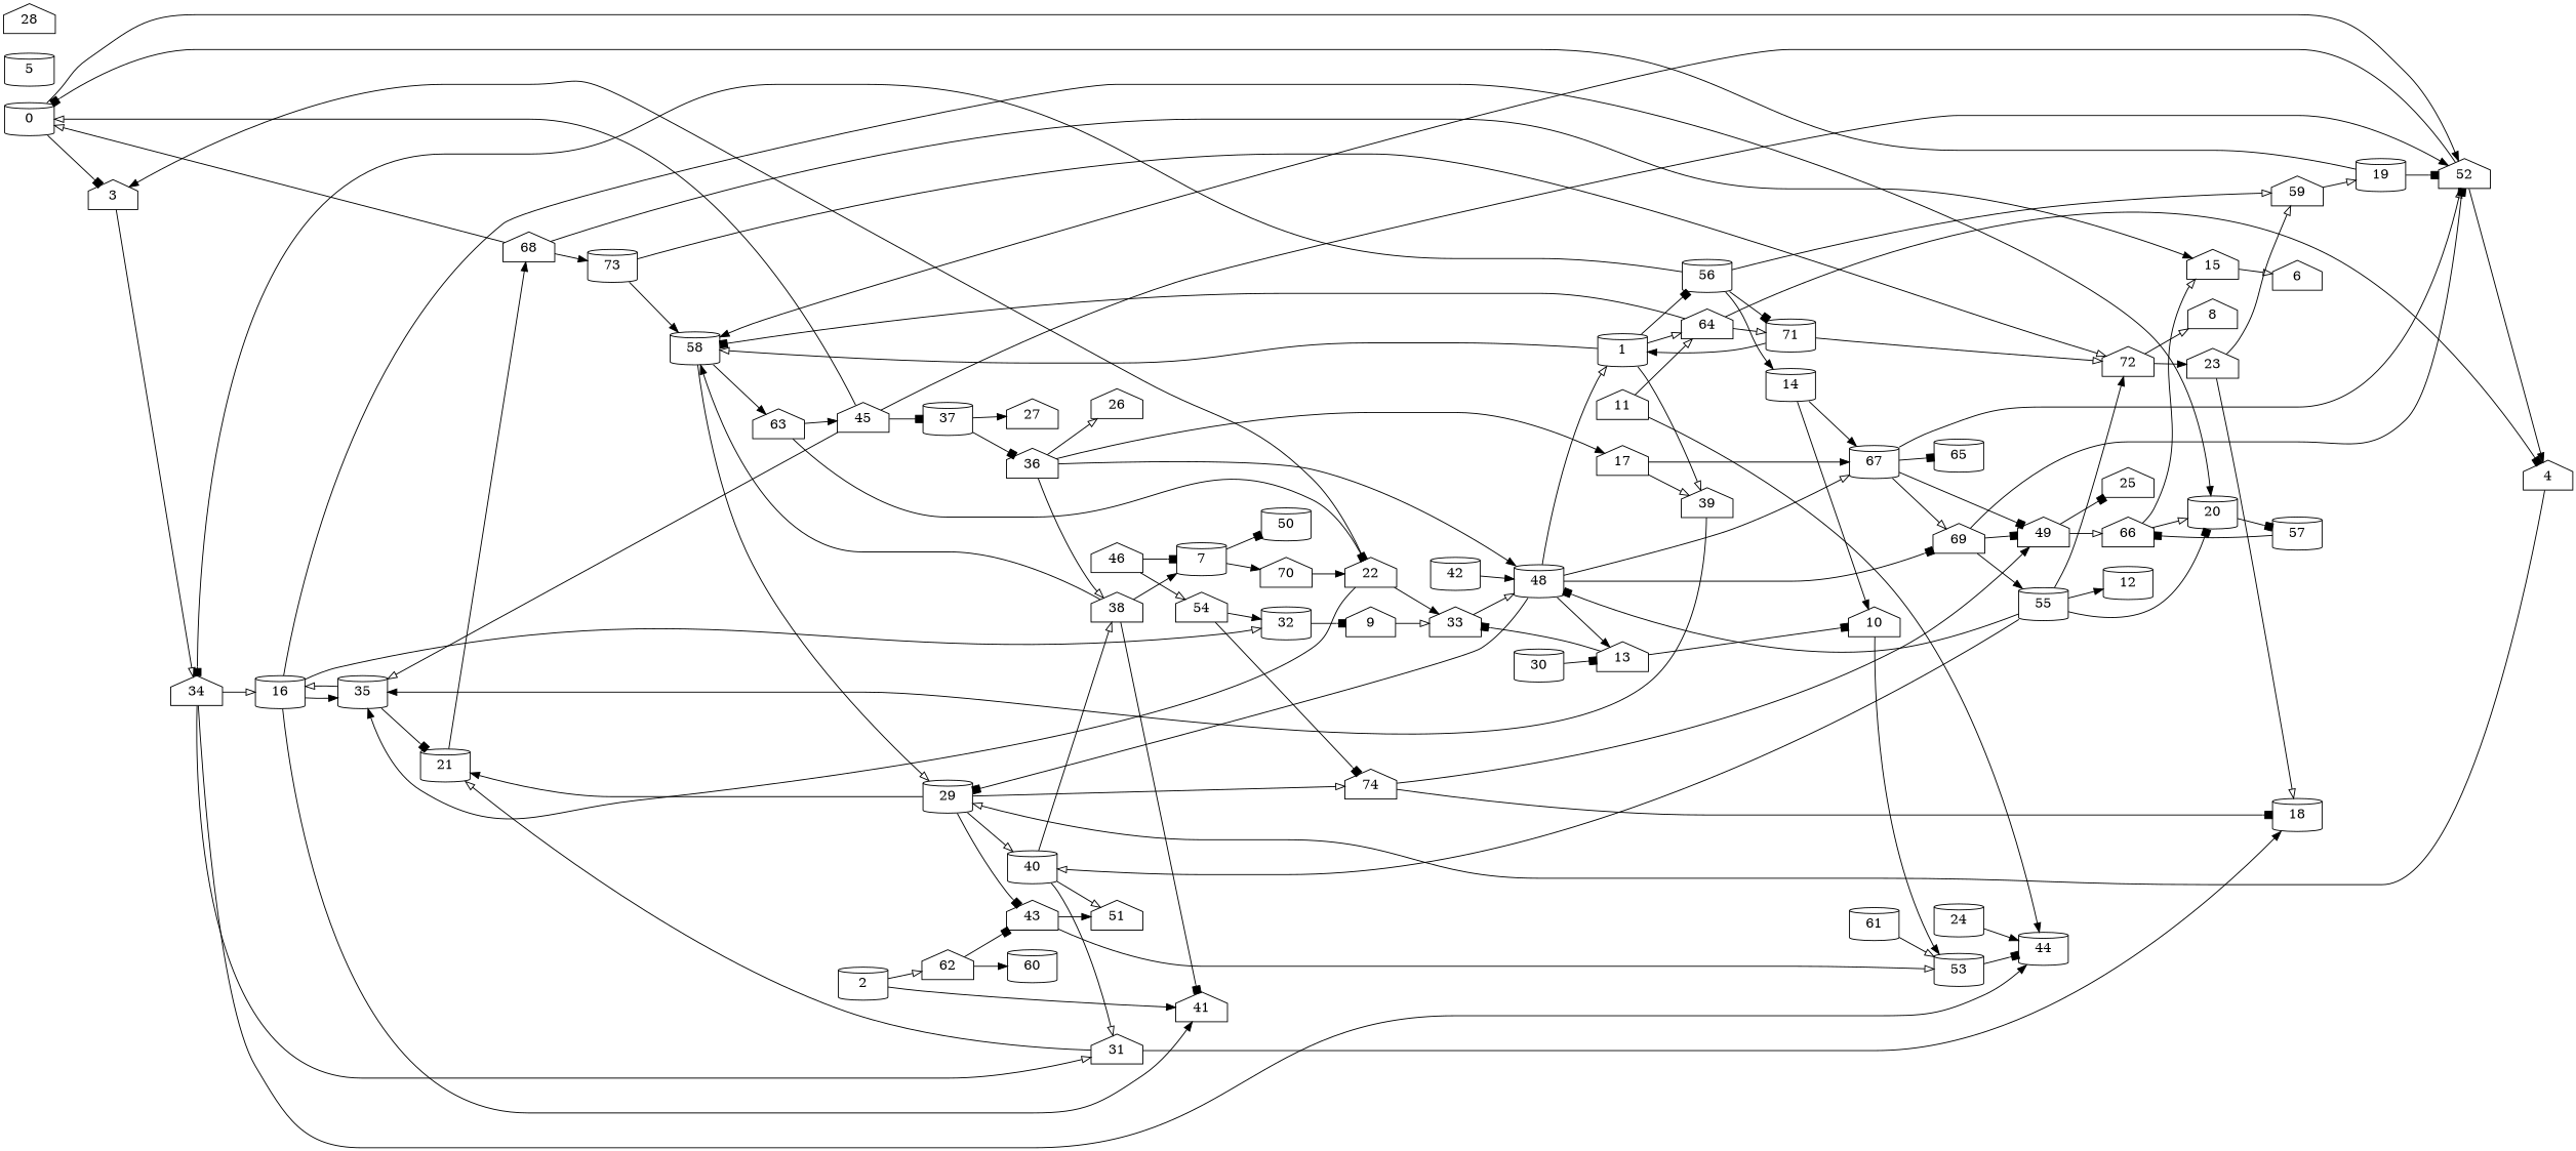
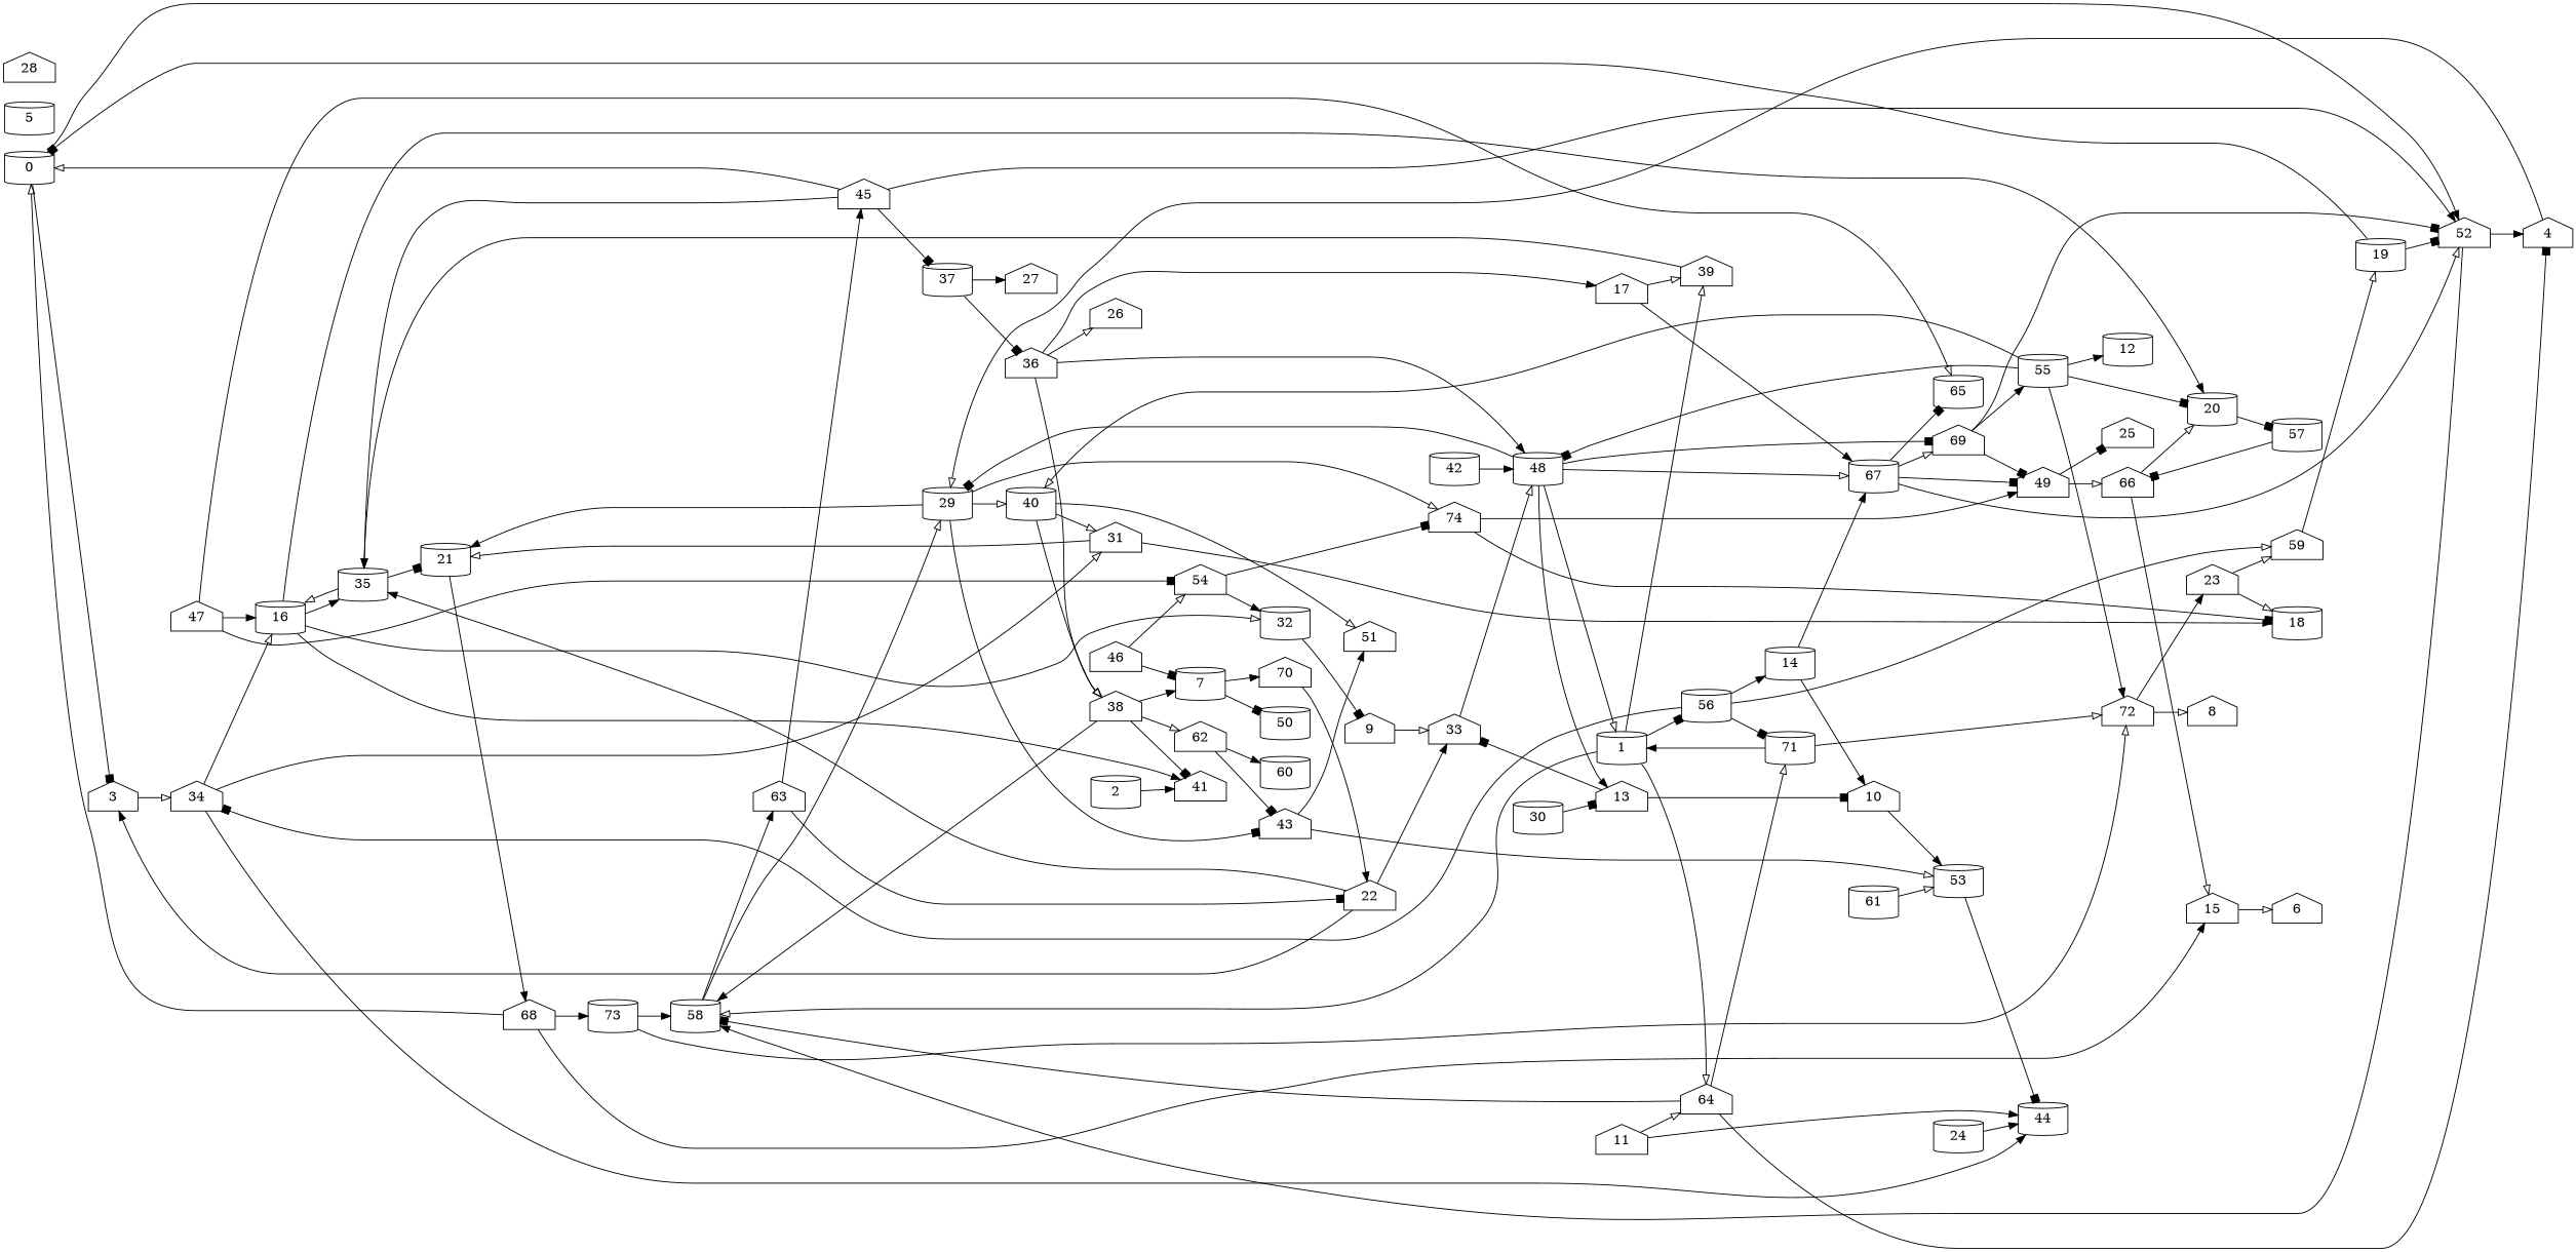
  strict digraph {
    rankdir=LR
    node [shape=house]
    edge [arrowhead=normal weight=1]
    0 [shape=cylinder]
    3
    52
    34
    58 [shape=cylinder]
    4
    1 [shape=cylinder]
    39
    56 [shape=cylinder]
    64
    35 [shape=cylinder]
    14 [shape=cylinder]
    59
    71 [shape=cylinder]
    29 [shape=cylinder]
    63
    2 [shape=cylinder]
    41
    44 [shape=cylinder]
    16 [shape=cylinder]
    31
    18 [shape=cylinder]
    21 [shape=cylinder]
    40 [shape=cylinder]
    43
    74
    5 [shape=cylinder]
    7 [shape=cylinder]
    50 [shape=cylinder]
    70
    22
    9
    33
    48 [shape=cylinder]
    53 [shape=cylinder]
    10
    11
    13
    67 [shape=cylinder]
    65 [shape=cylinder]
    69
    49
    15
    6
    20 [shape=cylinder]
    32 [shape=cylinder]
    57 [shape=cylinder]
    17
    19 [shape=cylinder]
    66
    68
    73 [shape=cylinder]
    23
    24 [shape=cylinder]
    28
    38
    51
    30 [shape=cylinder]
    36
    26
    62
    37 [shape=cylinder]
    27
    60 [shape=cylinder]
    42 [shape=cylinder]
    45
    46
    54
+   47
    55 [shape=cylinder]
    25
    12 [shape=cylinder]
    72
    8
    61 [shape=cylinder]
    0 -> 3 [arrowhead=box]
    0 -> 52
    3 -> 34 [arrowhead=onormal]
    52 -> 58
    52 -> 4
    34 -> 44
    34 -> 16 [arrowhead=onormal]
    34 -> 31 [arrowhead=onormal]
    58 -> 29 [arrowhead=onormal]
    58 -> 63
    4 -> 29 [arrowhead=onormal]
    1 -> 58 [arrowhead=onormal]
    1 -> 39 [arrowhead=onormal]
    1 -> 56 [arrowhead=box]
    1 -> 64 [arrowhead=onormal]
    39 -> 35
    56 -> 34 [arrowhead=box]
    56 -> 14
    56 -> 59 [arrowhead=onormal]
    56 -> 71 [arrowhead=box]
    64 -> 58 [arrowhead=box]
    64 -> 4 [arrowhead=box]
    64 -> 71 [arrowhead=onormal]
    35 -> 16 [arrowhead=onormal]
    35 -> 21 [arrowhead=box]
    14 -> 10
    14 -> 67
    59 -> 19 [arrowhead=onormal]
    71 -> 1
    71 -> 72 [arrowhead=onormal]
    29 -> 21
    29 -> 40 [arrowhead=onormal]
    29 -> 43 [arrowhead=box]
    29 -> 74 [arrowhead=onormal]
    63 -> 22 [arrowhead=box]
    63 -> 45
    2 -> 41
    16 -> 35
    16 -> 41
    16 -> 20
    16 -> 32 [arrowhead=onormal]
    31 -> 18
    31 -> 21 [arrowhead=onormal]
    21 -> 68
    40 -> 31 [arrowhead=onormal]
    40 -> 38 [arrowhead=onormal]
    40 -> 51 [arrowhead=onormal]
    43 -> 53 [arrowhead=onormal]
    43 -> 51
    74 -> 18 [arrowhead=box]
    74 -> 49
    7 -> 50 [arrowhead=box]
    7 -> 70
    70 -> 22
    22 -> 3
    22 -> 35
    22 -> 33
    9 -> 33 [arrowhead=onormal]
    33 -> 48 [arrowhead=onormal]
    48 -> 1 [arrowhead=onormal]
    48 -> 29 [arrowhead=box]
    48 -> 13
    48 -> 67 [arrowhead=onormal]
    48 -> 69 [arrowhead=box]
    53 -> 44 [arrowhead=box]
    10 -> 53
    11 -> 64 [arrowhead=onormal]
    11 -> 44
    13 -> 33 [arrowhead=box]
    13 -> 10 [arrowhead=box]
    67 -> 52 [arrowhead=onormal]
    67 -> 65 [arrowhead=box]
    67 -> 69 [arrowhead=onormal]
    67 -> 49 [arrowhead=box]
    69 -> 52 [arrowhead=box]
    69 -> 49 [arrowhead=box]
    69 -> 55
    49 -> 66 [arrowhead=onormal]
    49 -> 25 [arrowhead=box]
    15 -> 6 [arrowhead=onormal]
    20 -> 57 [arrowhead=box]
    32 -> 9 [arrowhead=box]
    57 -> 66 [arrowhead=box]
    17 -> 39 [arrowhead=onormal]
    17 -> 67
    19 -> 0 [arrowhead=box]
    19 -> 52 [arrowhead=box]
    66 -> 15 [arrowhead=onormal]
    66 -> 20 [arrowhead=onormal]
    68 -> 0 [arrowhead=onormal]
    68 -> 15
    68 -> 73
    73 -> 58
    73 -> 72 [arrowhead=onormal]
    23 -> 59 [arrowhead=onormal]
    23 -> 18 [arrowhead=onormal]
    24 -> 44
    38 -> 58
    38 -> 41 [arrowhead=box]
    38 -> 7
-   2 -> 62 [arrowhead=onormal]
+   38 -> 62 [arrowhead=onormal]
    30 -> 13 [arrowhead=box]
    36 -> 48
    36 -> 17
    36 -> 38 [arrowhead=onormal]
    36 -> 26 [arrowhead=onormal]
    62 -> 43 [arrowhead=box]
    62 -> 60
    37 -> 36 [arrowhead=box]
    37 -> 27
    42 -> 48
    45 -> 0 [arrowhead=onormal]
    45 -> 52
    45 -> 35 [arrowhead=onormal]
    45 -> 37 [arrowhead=box]
    46 -> 7 [arrowhead=box]
    46 -> 54 [arrowhead=onormal]
    54 -> 74 [arrowhead=box]
    54 -> 32
+   47 -> 16
+   47 -> 65 [arrowhead=onormal]
+   47 -> 54 [arrowhead=box]
    55 -> 40 [arrowhead=onormal]
    55 -> 48 [arrowhead=box]
    55 -> 20 [arrowhead=box]
    55 -> 12
    55 -> 72
    72 -> 23
    72 -> 8 [arrowhead=onormal]
    61 -> 53 [arrowhead=onormal]
  }
